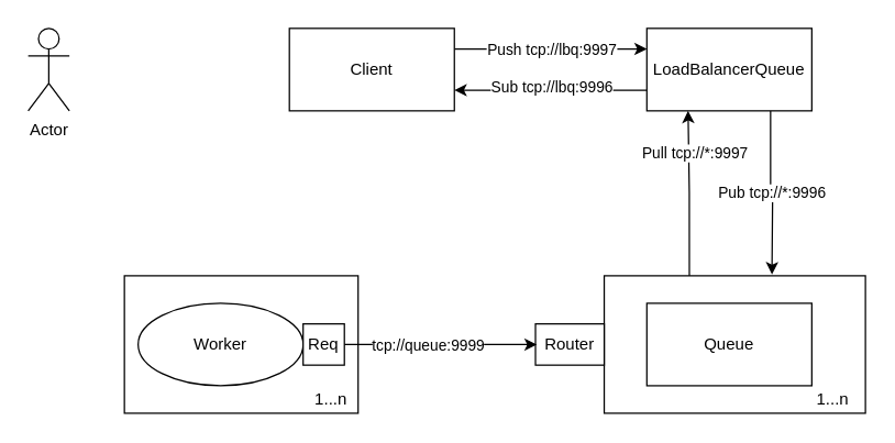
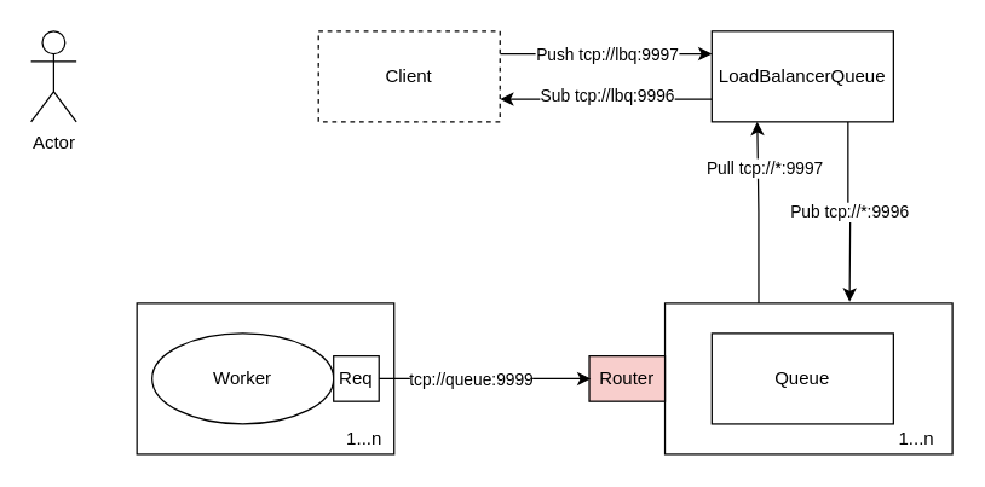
  <mxCell id="0" />
  <mxCell id="1" parent="0" />
  <mxCell id="2" style="edgeStyle=orthogonalEdgeStyle;rounded=0;orthogonalLoop=1;jettySize=auto;html=1;exitX=1;exitY=0.25;exitDx=0;exitDy=0;entryX=0;entryY=0.25;entryDx=0;entryDy=0;" edge="1" parent="1" source="4" target="10"><mxGeometry relative="1" as="geometry" /></mxCell>
  <mxCell id="3" value="Push tcp://lbq:9997" style="edgeLabel;html=1;align=center;verticalAlign=middle;resizable=0;points=[];" vertex="1" connectable="0" parent="2"><mxGeometry x="-0.229" y="-1" relative="1" as="geometry"><mxPoint x="16" as="offset" /></mxGeometry></mxCell>
- <mxCell id="4" value="Client" style="rounded=0;whiteSpace=wrap;html=1;" vertex="1" parent="1"><mxGeometry x="210" y="20" width="120" height="60" as="geometry" /></mxCell>
+ <mxCell id="4" value="Client" style="rounded=0;whiteSpace=wrap;html=1;dashed=1;" vertex="1" parent="1"><mxGeometry x="210" y="20" width="120" height="60" as="geometry" /></mxCell>
  <mxCell id="5" value="Actor" style="shape=umlActor;verticalLabelPosition=bottom;verticalAlign=top;html=1;outlineConnect=0;" vertex="1" parent="1"><mxGeometry x="20" y="20" width="30" height="60" as="geometry" /></mxCell>
  <mxCell id="6" style="edgeStyle=orthogonalEdgeStyle;rounded=0;orthogonalLoop=1;jettySize=auto;html=1;exitX=0;exitY=0.75;exitDx=0;exitDy=0;entryX=1;entryY=0.75;entryDx=0;entryDy=0;" edge="1" parent="1" source="10" target="4"><mxGeometry relative="1" as="geometry" /></mxCell>
  <mxCell id="7" value="Sub tcp://lbq:9996" style="edgeLabel;html=1;align=center;verticalAlign=middle;resizable=0;points=[];" vertex="1" connectable="0" parent="6"><mxGeometry x="0.343" y="-3" relative="1" as="geometry"><mxPoint x="24" as="offset" /></mxGeometry></mxCell>
  <mxCell id="8" style="edgeStyle=orthogonalEdgeStyle;rounded=0;orthogonalLoop=1;jettySize=auto;html=1;exitX=0.75;exitY=1;exitDx=0;exitDy=0;" edge="1" parent="1" source="10"><mxGeometry relative="1" as="geometry"><mxPoint x="561" y="199" as="targetPoint" /></mxGeometry></mxCell>
  <mxCell id="9" value="Pub tcp://*:9996" style="edgeLabel;html=1;align=center;verticalAlign=middle;resizable=0;points=[];" vertex="1" connectable="0" parent="8"><mxGeometry x="0.233" y="1" relative="1" as="geometry"><mxPoint x="-2" y="-13" as="offset" /></mxGeometry></mxCell>
  <mxCell id="10" value="LoadBalancerQueue" style="rounded=0;whiteSpace=wrap;html=1;" vertex="1" parent="1"><mxGeometry x="470" y="20" width="120" height="60" as="geometry" /></mxCell>
  <mxCell id="11" style="edgeStyle=orthogonalEdgeStyle;rounded=0;orthogonalLoop=1;jettySize=auto;html=1;exitX=0.326;exitY=0.02;exitDx=0;exitDy=0;entryX=0.25;entryY=1;entryDx=0;entryDy=0;exitPerimeter=0;" edge="1" parent="1" source="13" target="10"><mxGeometry relative="1" as="geometry" /></mxCell>
  <mxCell id="12" value="Pull tcp://*:9997" style="edgeLabel;html=1;align=center;verticalAlign=middle;resizable=0;points=[];" vertex="1" connectable="0" parent="11"><mxGeometry x="0.203" y="-4" relative="1" as="geometry"><mxPoint y="-18.9" as="offset" /></mxGeometry></mxCell>
  <mxCell id="13" value="1..n" style="rounded=0;whiteSpace=wrap;html=1;" vertex="1" parent="1"><mxGeometry x="439" y="200" width="190" height="100" as="geometry" /></mxCell>
  <mxCell id="14" value="Queue" style="rounded=0;whiteSpace=wrap;html=1;" vertex="1" parent="1"><mxGeometry x="470" y="220" width="120" height="60" as="geometry" /></mxCell>
  <mxCell id="15" value="1...n" style="text;html=1;align=center;verticalAlign=middle;resizable=0;points=[];autosize=1;" vertex="1" parent="1"><mxGeometry x="585" y="280" width="40" height="20" as="geometry" /></mxCell>
- <mxCell id="16" value="Router" style="rounded=0;whiteSpace=wrap;html=1;" vertex="1" parent="1"><mxGeometry x="389" y="235" width="50" height="30" as="geometry" /></mxCell>
+ <mxCell id="16" value="Router" style="rounded=0;whiteSpace=wrap;html=1;fillColor=#f8cecc;" vertex="1" parent="1"><mxGeometry x="389" y="235" width="50" height="30" as="geometry" /></mxCell>
  <mxCell id="17" value="" style="rounded=0;whiteSpace=wrap;html=1;" vertex="1" parent="1"><mxGeometry x="90" y="200" width="170" height="100" as="geometry" /></mxCell>
  <mxCell id="18" value="Worker" style="ellipse;whiteSpace=wrap;html=1;" vertex="1" parent="1"><mxGeometry x="100" y="220" width="120" height="60" as="geometry" /></mxCell>
  <mxCell id="19" value="Req" style="rounded=0;whiteSpace=wrap;html=1;" vertex="1" parent="1"><mxGeometry x="220" y="235" width="30" height="30" as="geometry" /></mxCell>
  <mxCell id="20" style="edgeStyle=orthogonalEdgeStyle;rounded=0;orthogonalLoop=1;jettySize=auto;html=1;exitX=1;exitY=0.5;exitDx=0;exitDy=0;" edge="1" parent="1" source="19"><mxGeometry relative="1" as="geometry"><mxPoint x="390" y="250" as="targetPoint" /></mxGeometry></mxCell>
  <mxCell id="21" value="tcp://queue:9999" style="edgeLabel;html=1;align=center;verticalAlign=middle;resizable=0;points=[];" vertex="1" connectable="0" parent="20"><mxGeometry x="-0.257" y="1" relative="1" as="geometry"><mxPoint x="8" y="1" as="offset" /></mxGeometry></mxCell>
  <mxCell id="22" value="1...n" style="text;html=1;align=center;verticalAlign=middle;resizable=0;points=[];autosize=1;" vertex="1" parent="1"><mxGeometry x="220" y="280" width="40" height="20" as="geometry" /></mxCell>
